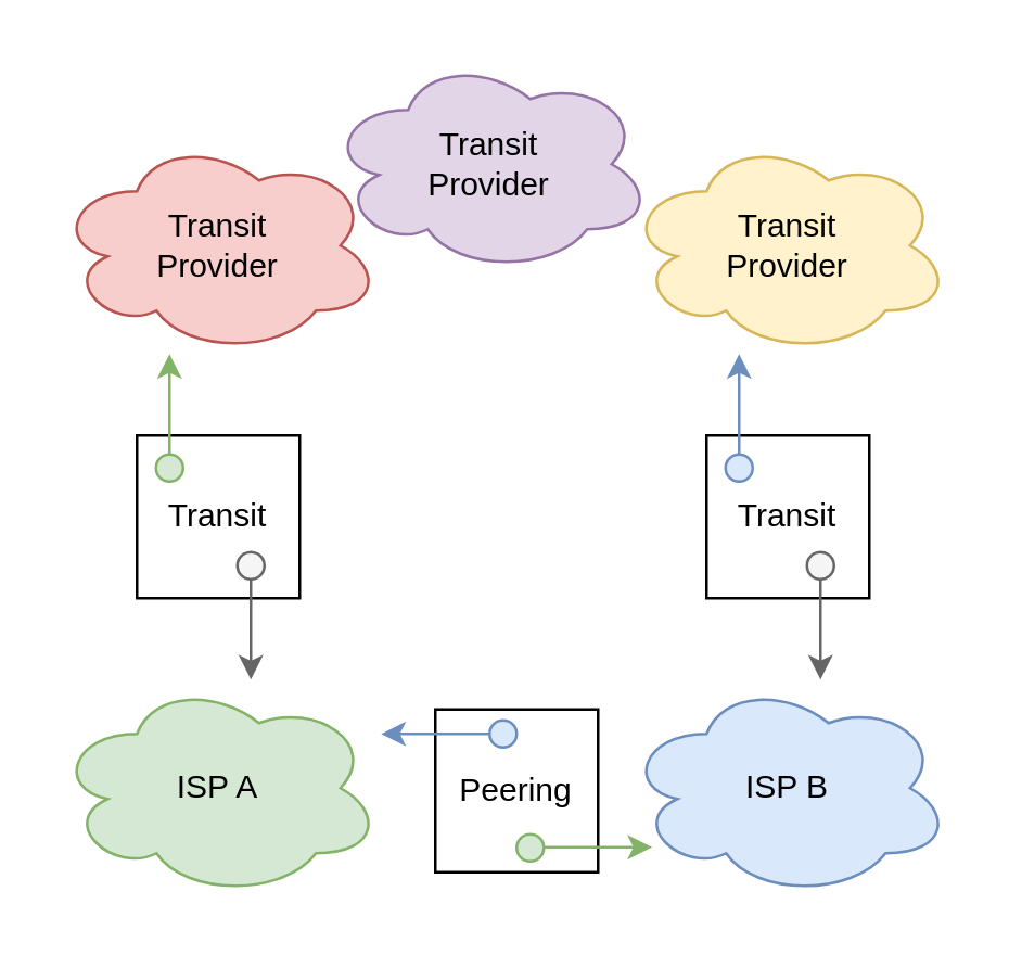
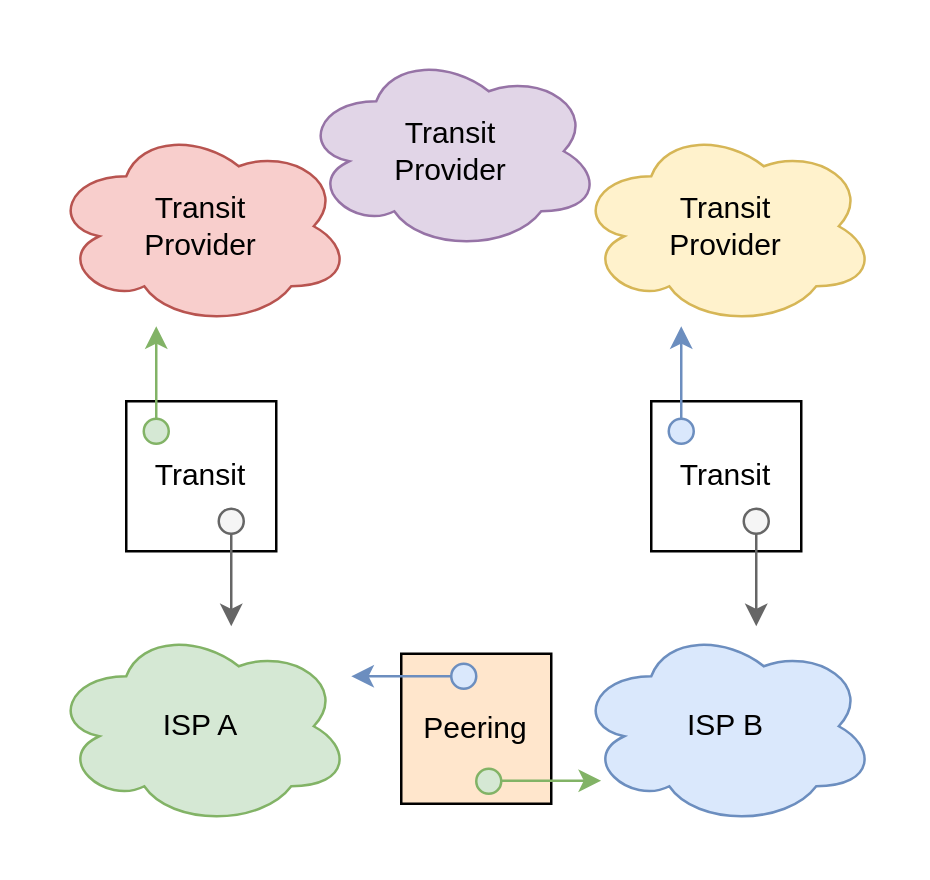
  <mxCell id="0" />
  <mxCell id="1" parent="0" />
- <mxCell id="2" value="Peering" style="rounded=0;whiteSpace=wrap;html=1;" vertex="1" parent="1"><mxGeometry x="160" y="261" width="60" height="60" as="geometry" /></mxCell>
+ <mxCell id="2" value="Peering" style="rounded=0;whiteSpace=wrap;html=1;fillColor=#ffe6cc;" vertex="1" parent="1"><mxGeometry x="160" y="261" width="60" height="60" as="geometry" /></mxCell>
  <mxCell id="3" value="Transit&lt;br&gt;Provider" style="ellipse;shape=cloud;whiteSpace=wrap;html=1;fillColor=#f8cecc;strokeColor=#b85450;" vertex="1" parent="1"><mxGeometry x="20" y="50" width="120" height="80" as="geometry" /></mxCell>
  <mxCell id="4" value="Transit&lt;br&gt;Provider" style="ellipse;shape=cloud;whiteSpace=wrap;html=1;fillColor=#e1d5e7;strokeColor=#9673a6;" vertex="1" parent="1"><mxGeometry x="120" y="20" width="120" height="80" as="geometry" /></mxCell>
  <mxCell id="5" value="Transit&lt;br&gt;Provider" style="ellipse;shape=cloud;whiteSpace=wrap;html=1;fillColor=#fff2cc;strokeColor=#d6b656;" vertex="1" parent="1"><mxGeometry x="230" y="50" width="120" height="80" as="geometry" /></mxCell>
  <mxCell id="6" value="Transit" style="rounded=0;whiteSpace=wrap;html=1;" vertex="1" parent="1"><mxGeometry x="50" y="160" width="60" height="60" as="geometry" /></mxCell>
  <mxCell id="7" value="Transit" style="rounded=0;whiteSpace=wrap;html=1;" vertex="1" parent="1"><mxGeometry x="260" y="160" width="60" height="60" as="geometry" /></mxCell>
  <mxCell id="8" style="edgeStyle=orthogonalEdgeStyle;rounded=0;orthogonalLoop=1;jettySize=auto;html=1;exitX=1;exitY=0.25;exitDx=0;exitDy=0;exitPerimeter=0;entryX=0;entryY=0.5;entryDx=0;entryDy=0;startArrow=classic;startFill=1;endArrow=none;endFill=0;fillColor=#dae8fc;strokeColor=#6c8ebf;" edge="1" parent="1" source="9" target="12"><mxGeometry relative="1" as="geometry" /></mxCell>
  <mxCell id="9" value="ISP A" style="ellipse;shape=cloud;whiteSpace=wrap;html=1;fillColor=#d5e8d4;strokeColor=#82b366;" vertex="1" parent="1"><mxGeometry x="20" y="250" width="120" height="80" as="geometry" /></mxCell>
  <mxCell id="10" style="edgeStyle=orthogonalEdgeStyle;rounded=0;orthogonalLoop=1;jettySize=auto;html=1;exitX=0.083;exitY=0.772;exitDx=0;exitDy=0;exitPerimeter=0;entryX=0.897;entryY=0.475;entryDx=0;entryDy=0;entryPerimeter=0;startArrow=classic;startFill=1;endArrow=none;endFill=0;fillColor=#d5e8d4;strokeColor=#82b366;" edge="1" parent="1" source="11" target="13"><mxGeometry relative="1" as="geometry" /></mxCell>
  <mxCell id="11" value="ISP B" style="ellipse;shape=cloud;whiteSpace=wrap;html=1;fillColor=#dae8fc;strokeColor=#6c8ebf;" vertex="1" parent="1"><mxGeometry x="230" y="250" width="120" height="80" as="geometry" /></mxCell>
  <mxCell id="12" value="" style="ellipse;whiteSpace=wrap;html=1;aspect=fixed;fillColor=#dae8fc;strokeColor=#6c8ebf;" vertex="1" parent="1"><mxGeometry x="180" y="265" width="10" height="10" as="geometry" /></mxCell>
  <mxCell id="13" value="" style="ellipse;whiteSpace=wrap;html=1;aspect=fixed;fillColor=#d5e8d4;strokeColor=#82b366;" vertex="1" parent="1"><mxGeometry x="190" y="307" width="10" height="10" as="geometry" /></mxCell>
  <mxCell id="14" style="edgeStyle=orthogonalEdgeStyle;rounded=0;orthogonalLoop=1;jettySize=auto;html=1;entryX=0;entryY=0.5;entryDx=0;entryDy=0;startArrow=classic;startFill=1;endArrow=none;endFill=0;fillColor=#d5e8d4;strokeColor=#82b366;" edge="1" parent="1" target="15"><mxGeometry relative="1" as="geometry"><mxPoint x="62" y="130" as="sourcePoint" /></mxGeometry></mxCell>
  <mxCell id="15" value="" style="ellipse;whiteSpace=wrap;html=1;aspect=fixed;fillColor=#d5e8d4;strokeColor=#82b366;rotation=90;" vertex="1" parent="1"><mxGeometry x="57" y="167" width="10" height="10" as="geometry" /></mxCell>
  <mxCell id="16" style="edgeStyle=orthogonalEdgeStyle;rounded=0;orthogonalLoop=1;jettySize=auto;html=1;entryX=0;entryY=0.5;entryDx=0;entryDy=0;startArrow=classic;startFill=1;endArrow=none;endFill=0;fillColor=#f5f5f5;strokeColor=#666666;" edge="1" parent="1" target="17"><mxGeometry relative="1" as="geometry"><mxPoint x="92" y="250" as="sourcePoint" /></mxGeometry></mxCell>
  <mxCell id="17" value="" style="ellipse;whiteSpace=wrap;html=1;aspect=fixed;fillColor=#f5f5f5;strokeColor=#666666;rotation=-90;fontColor=#333333;" vertex="1" parent="1"><mxGeometry x="87" y="203" width="10" height="10" as="geometry" /></mxCell>
  <mxCell id="18" style="edgeStyle=orthogonalEdgeStyle;rounded=0;orthogonalLoop=1;jettySize=auto;html=1;entryX=0;entryY=0.5;entryDx=0;entryDy=0;startArrow=classic;startFill=1;endArrow=none;endFill=0;fillColor=#dae8fc;strokeColor=#6c8ebf;" edge="1" parent="1" target="19"><mxGeometry relative="1" as="geometry"><mxPoint x="272" y="130" as="sourcePoint" /></mxGeometry></mxCell>
  <mxCell id="19" value="" style="ellipse;whiteSpace=wrap;html=1;aspect=fixed;fillColor=#dae8fc;strokeColor=#6c8ebf;rotation=90;" vertex="1" parent="1"><mxGeometry x="267" y="167" width="10" height="10" as="geometry" /></mxCell>
  <mxCell id="20" style="edgeStyle=orthogonalEdgeStyle;rounded=0;orthogonalLoop=1;jettySize=auto;html=1;entryX=0;entryY=0.5;entryDx=0;entryDy=0;startArrow=classic;startFill=1;endArrow=none;endFill=0;fillColor=#f5f5f5;strokeColor=#666666;" edge="1" parent="1" target="21"><mxGeometry relative="1" as="geometry"><mxPoint x="302" y="250" as="sourcePoint" /></mxGeometry></mxCell>
  <mxCell id="21" value="" style="ellipse;whiteSpace=wrap;html=1;aspect=fixed;fillColor=#f5f5f5;strokeColor=#666666;rotation=-90;fontColor=#333333;" vertex="1" parent="1"><mxGeometry x="297" y="203" width="10" height="10" as="geometry" /></mxCell>
